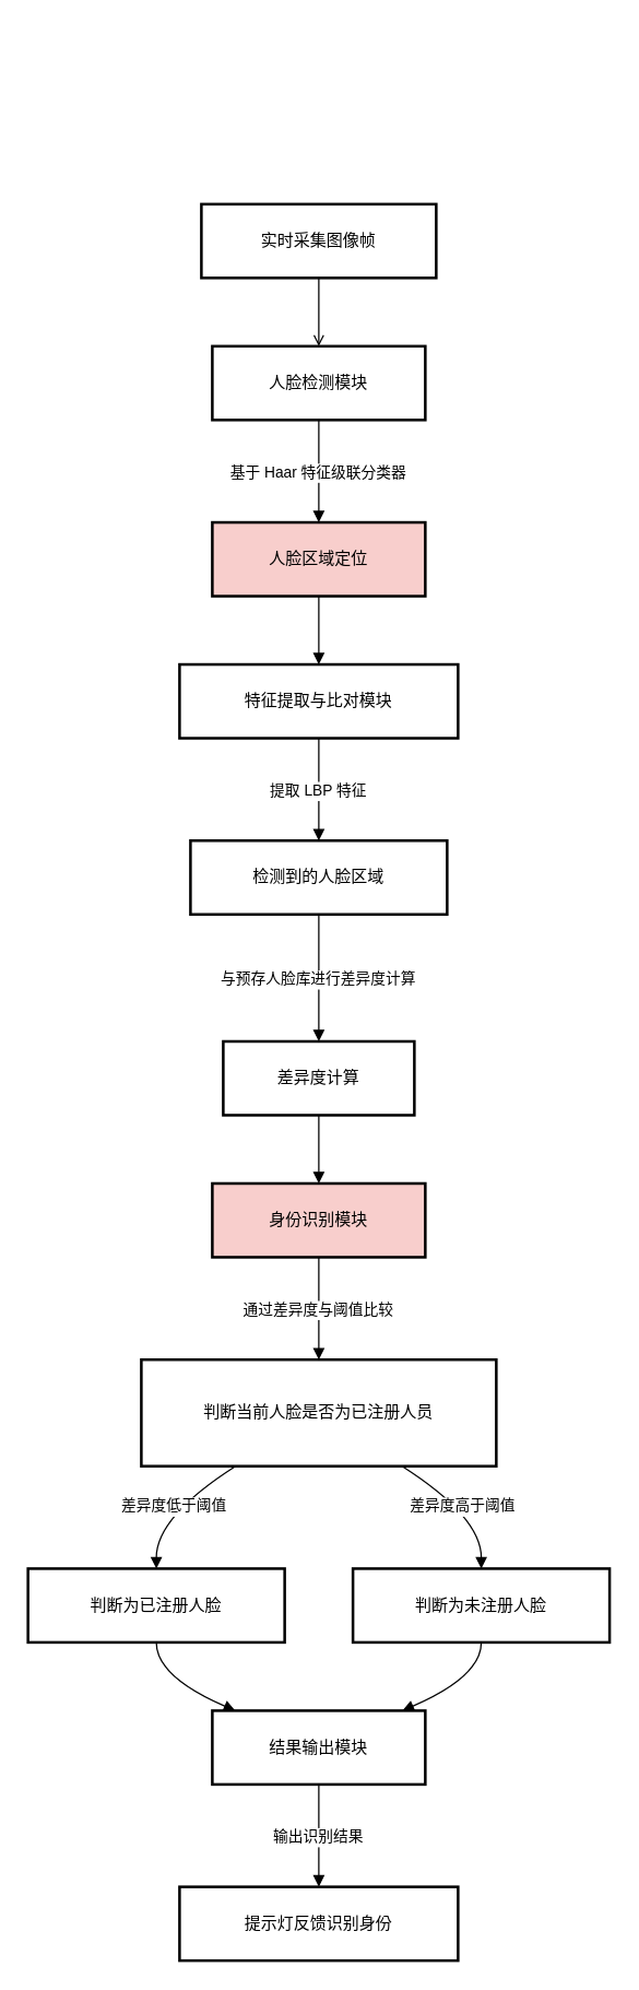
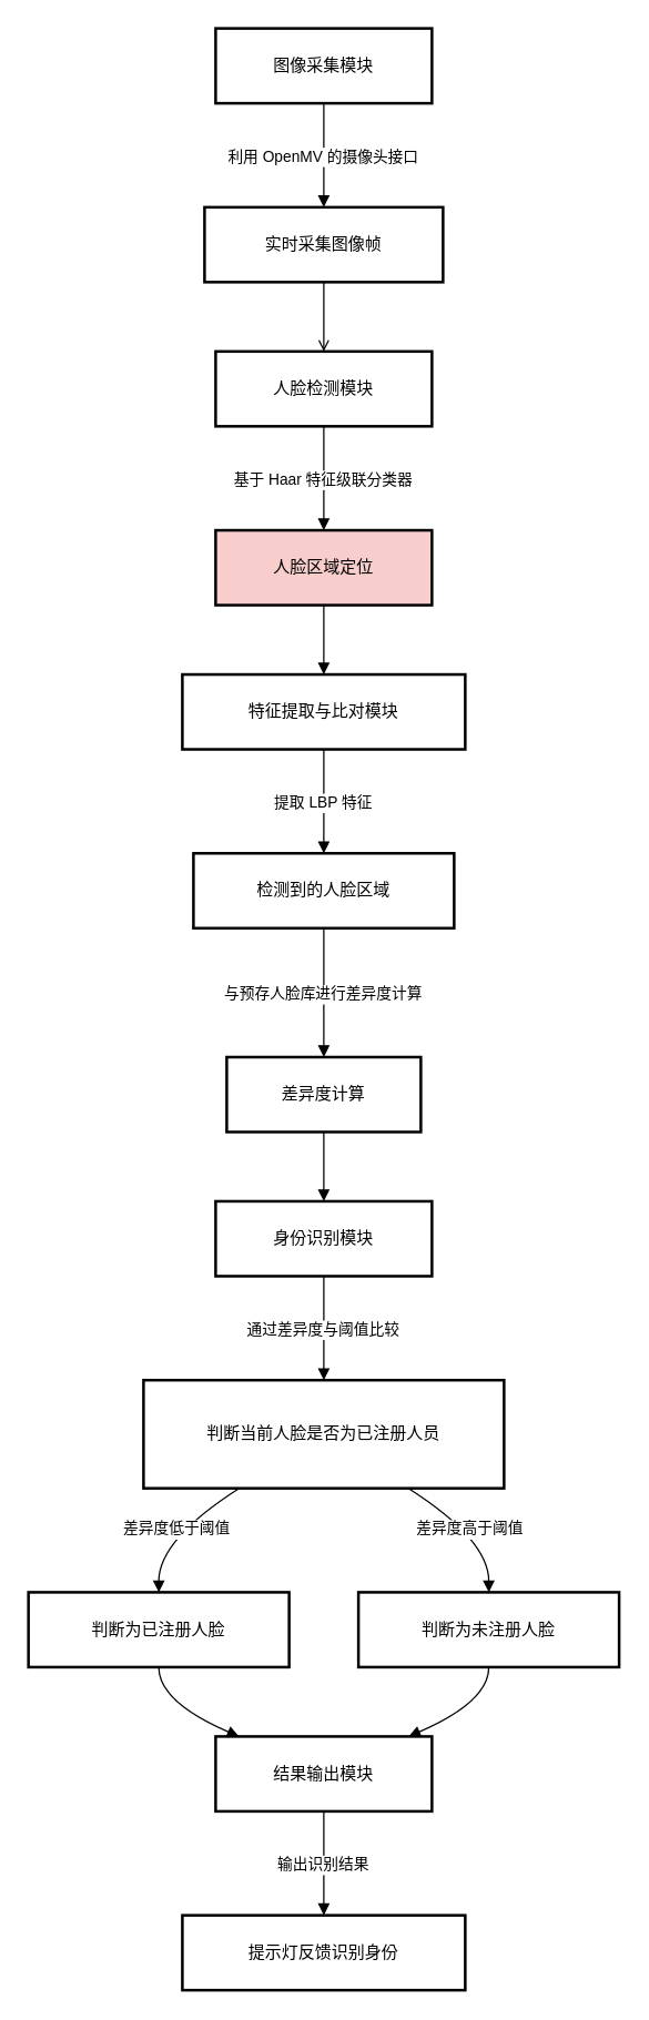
  <mxCell id="0" />
  <mxCell id="1" parent="0" />
+ <mxCell id="2" value="图像采集模块" style="whiteSpace=wrap;strokeWidth=2;" parent="1" vertex="1"><mxGeometry x="155" y="20" width="156" height="54" as="geometry" /></mxCell>
  <mxCell id="3" value="实时采集图像帧" style="whiteSpace=wrap;strokeWidth=2;" parent="1" vertex="1"><mxGeometry x="147" y="149" width="172" height="54" as="geometry" /></mxCell>
  <mxCell id="4" value="人脸检测模块" style="whiteSpace=wrap;strokeWidth=2;" parent="1" vertex="1"><mxGeometry x="155" y="253" width="156" height="54" as="geometry" /></mxCell>
  <mxCell id="5" value="人脸区域定位" style="whiteSpace=wrap;strokeWidth=2;fillColor=#f8cecc;" parent="1" vertex="1"><mxGeometry x="155" y="382" width="156" height="54" as="geometry" /></mxCell>
  <mxCell id="6" value="特征提取与比对模块" style="whiteSpace=wrap;strokeWidth=2;" parent="1" vertex="1"><mxGeometry x="131" y="486" width="204" height="54" as="geometry" /></mxCell>
  <mxCell id="7" value="检测到的人脸区域" style="whiteSpace=wrap;strokeWidth=2;" parent="1" vertex="1"><mxGeometry x="139" y="615" width="188" height="54" as="geometry" /></mxCell>
  <mxCell id="8" value="差异度计算" style="whiteSpace=wrap;strokeWidth=2;" parent="1" vertex="1"><mxGeometry x="163" y="762" width="140" height="54" as="geometry" /></mxCell>
- <mxCell id="9" value="身份识别模块" style="whiteSpace=wrap;strokeWidth=2;fillColor=#f8cecc;" parent="1" vertex="1"><mxGeometry x="155" y="866" width="156" height="54" as="geometry" /></mxCell>
+ <mxCell id="9" value="身份识别模块" style="whiteSpace=wrap;strokeWidth=2;" parent="1" vertex="1"><mxGeometry x="155" y="866" width="156" height="54" as="geometry" /></mxCell>
  <mxCell id="10" value="判断当前人脸是否为已注册人员" style="whiteSpace=wrap;strokeWidth=2;" parent="1" vertex="1"><mxGeometry x="103" y="995" width="260" height="78" as="geometry" /></mxCell>
  <mxCell id="11" value="判断为已注册人脸" style="whiteSpace=wrap;strokeWidth=2;" parent="1" vertex="1"><mxGeometry x="20" y="1148" width="188" height="54" as="geometry" /></mxCell>
  <mxCell id="12" value="判断为未注册人脸" style="whiteSpace=wrap;strokeWidth=2;" parent="1" vertex="1"><mxGeometry x="258" y="1148" width="188" height="54" as="geometry" /></mxCell>
  <mxCell id="13" value="结果输出模块" style="whiteSpace=wrap;strokeWidth=2;" parent="1" vertex="1"><mxGeometry x="155" y="1252" width="156" height="54" as="geometry" /></mxCell>
  <mxCell id="14" value="提示灯反馈识别身份" style="whiteSpace=wrap;strokeWidth=2;" parent="1" vertex="1"><mxGeometry x="131" y="1381" width="204" height="54" as="geometry" /></mxCell>
+ <mxCell id="15" value="利用 OpenMV 的摄像头接口" style="curved=1;startArrow=none;endArrow=block;exitX=0.5;exitY=1;entryX=0.5;entryY=0;" parent="1" source="2" target="3" edge="1"><mxGeometry relative="1" as="geometry"><Array as="points" /></mxGeometry></mxCell>
  <mxCell id="16" value="" style="curved=1;startArrow=none;endArrow=open;exitX=0.5;exitY=1;entryX=0.5;entryY=0;" parent="1" source="3" target="4" edge="1"><mxGeometry relative="1" as="geometry"><Array as="points" /></mxGeometry></mxCell>
  <mxCell id="17" value="基于 Haar 特征级联分类器" style="curved=1;startArrow=none;endArrow=block;exitX=0.5;exitY=1;entryX=0.5;entryY=0;" parent="1" source="4" target="5" edge="1"><mxGeometry relative="1" as="geometry"><Array as="points" /></mxGeometry></mxCell>
  <mxCell id="18" value="" style="curved=1;startArrow=none;endArrow=block;exitX=0.5;exitY=1;entryX=0.5;entryY=0;" parent="1" source="5" target="6" edge="1"><mxGeometry relative="1" as="geometry"><Array as="points" /></mxGeometry></mxCell>
  <mxCell id="19" value="提取 LBP 特征" style="curved=1;startArrow=none;endArrow=block;exitX=0.5;exitY=1;entryX=0.5;entryY=0;" parent="1" source="6" target="7" edge="1"><mxGeometry relative="1" as="geometry"><Array as="points" /></mxGeometry></mxCell>
  <mxCell id="20" value="与预存人脸库进行差异度计算" style="curved=1;startArrow=none;endArrow=block;exitX=0.5;exitY=1;entryX=0.5;entryY=-0.01;" parent="1" source="7" target="8" edge="1"><mxGeometry relative="1" as="geometry"><Array as="points" /></mxGeometry></mxCell>
  <mxCell id="21" value="" style="curved=1;startArrow=none;endArrow=block;exitX=0.5;exitY=0.99;entryX=0.5;entryY=-0.01;" parent="1" source="8" target="9" edge="1"><mxGeometry relative="1" as="geometry"><Array as="points" /></mxGeometry></mxCell>
  <mxCell id="22" value="通过差异度与阈值比较" style="curved=1;startArrow=none;endArrow=block;exitX=0.5;exitY=0.99;entryX=0.5;entryY=-0.01;" parent="1" source="9" target="10" edge="1"><mxGeometry relative="1" as="geometry"><Array as="points" /></mxGeometry></mxCell>
  <mxCell id="23" value="差异度低于阈值" style="curved=1;startArrow=none;endArrow=block;exitX=0.27;exitY=0.99;entryX=0.5;entryY=-0.01;" parent="1" source="10" target="11" edge="1"><mxGeometry relative="1" as="geometry"><Array as="points"><mxPoint x="114" y="1110" /></Array></mxGeometry></mxCell>
  <mxCell id="24" value="差异度高于阈值" style="curved=1;startArrow=none;endArrow=block;exitX=0.73;exitY=0.99;entryX=0.5;entryY=-0.01;" parent="1" source="10" target="12" edge="1"><mxGeometry relative="1" as="geometry"><Array as="points"><mxPoint x="352" y="1110" /></Array></mxGeometry></mxCell>
  <mxCell id="25" value="" style="curved=1;startArrow=none;endArrow=block;exitX=0.5;exitY=0.99;entryX=0.1;entryY=-0.01;" parent="1" source="11" target="13" edge="1"><mxGeometry relative="1" as="geometry"><Array as="points"><mxPoint x="114" y="1227" /></Array></mxGeometry></mxCell>
  <mxCell id="26" value="" style="curved=1;startArrow=none;endArrow=block;exitX=0.5;exitY=0.99;entryX=0.9;entryY=-0.01;" parent="1" source="12" target="13" edge="1"><mxGeometry relative="1" as="geometry"><Array as="points"><mxPoint x="352" y="1227" /></Array></mxGeometry></mxCell>
  <mxCell id="27" value="输出识别结果" style="curved=1;startArrow=none;endArrow=block;exitX=0.5;exitY=0.99;entryX=0.5;entryY=-0.01;" parent="1" source="13" target="14" edge="1"><mxGeometry relative="1" as="geometry"><Array as="points" /></mxGeometry></mxCell>
